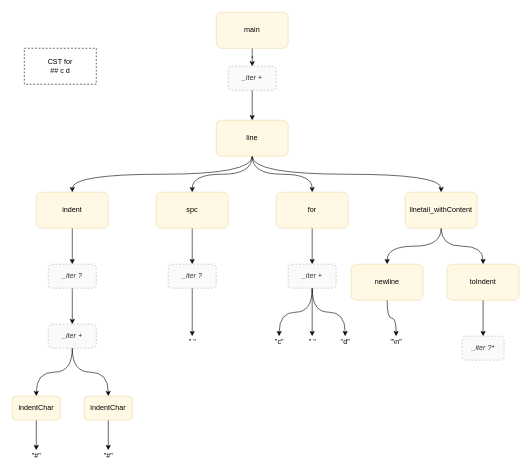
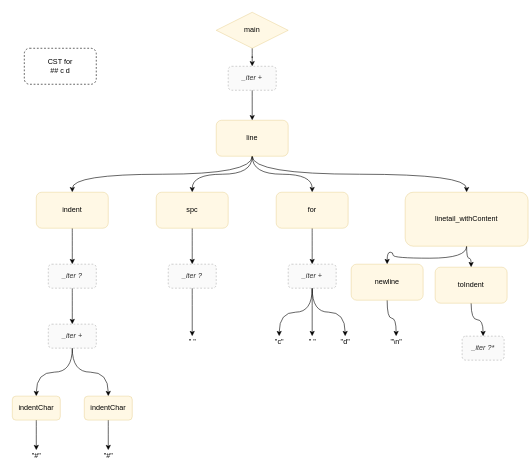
  <mxCell id="0" />
  <mxCell id="1" parent="0" />
  <mxCell id="2" style="edgeStyle=orthogonalEdgeStyle;curved=1;orthogonalLoop=1;jettySize=auto;html=1;exitX=0.5;exitY=1;exitDx=0;exitDy=0;" edge="1" parent="1" source="3" target="47"><mxGeometry relative="1" as="geometry" /></mxCell>
- <mxCell id="3" value="main" style="rounded=1;whiteSpace=wrap;html=1;fillColor=#fff2cc;strokeColor=#d6b656;opacity=50;" vertex="1" parent="1"><mxGeometry x="360" y="20" width="120" height="60" as="geometry" /></mxCell>
+ <mxCell id="3" value="main" style="rhombus;whiteSpace=wrap;html=1;fillColor=#fff2cc;strokeColor=#d6b656;opacity=50;" vertex="1" parent="1"><mxGeometry x="360" y="20" width="120" height="60" as="geometry" /></mxCell>
  <mxCell id="4" style="edgeStyle=orthogonalEdgeStyle;orthogonalLoop=1;jettySize=auto;html=1;exitX=0.5;exitY=1;exitDx=0;exitDy=0;curved=1;" edge="1" parent="1" source="8" target="15"><mxGeometry relative="1" as="geometry" /></mxCell>
  <mxCell id="5" style="edgeStyle=orthogonalEdgeStyle;curved=1;orthogonalLoop=1;jettySize=auto;html=1;exitX=0.5;exitY=1;exitDx=0;exitDy=0;entryX=0.5;entryY=0;entryDx=0;entryDy=0;" edge="1" parent="1" source="8" target="17"><mxGeometry relative="1" as="geometry" /></mxCell>
  <mxCell id="6" style="edgeStyle=orthogonalEdgeStyle;curved=1;orthogonalLoop=1;jettySize=auto;html=1;exitX=0.5;exitY=1;exitDx=0;exitDy=0;entryX=0.5;entryY=0;entryDx=0;entryDy=0;" edge="1" parent="1" source="8" target="10"><mxGeometry relative="1" as="geometry" /></mxCell>
  <mxCell id="7" style="edgeStyle=orthogonalEdgeStyle;curved=1;orthogonalLoop=1;jettySize=auto;html=1;exitX=0.5;exitY=1;exitDx=0;exitDy=0;" edge="1" parent="1" source="8" target="13"><mxGeometry relative="1" as="geometry" /></mxCell>
  <mxCell id="8" value="line" style="rounded=1;whiteSpace=wrap;html=1;fillColor=#fff2cc;strokeColor=#d6b656;opacity=50;" vertex="1" parent="1"><mxGeometry x="360" y="200" width="120" height="60" as="geometry" /></mxCell>
  <mxCell id="9" style="edgeStyle=orthogonalEdgeStyle;curved=1;orthogonalLoop=1;jettySize=auto;html=1;exitX=0.5;exitY=1;exitDx=0;exitDy=0;entryX=0.5;entryY=0;entryDx=0;entryDy=0;" edge="1" parent="1" source="10" target="36"><mxGeometry relative="1" as="geometry" /></mxCell>
  <mxCell id="10" value="for" style="rounded=1;whiteSpace=wrap;html=1;fillColor=#fff2cc;strokeColor=#d6b656;opacity=50;" vertex="1" parent="1"><mxGeometry x="460" y="320" width="120" height="60" as="geometry" /></mxCell>
  <mxCell id="11" style="edgeStyle=orthogonalEdgeStyle;curved=1;orthogonalLoop=1;jettySize=auto;html=1;exitX=0.5;exitY=1;exitDx=0;exitDy=0;entryX=0.5;entryY=0;entryDx=0;entryDy=0;" edge="1" parent="1" source="13" target="45"><mxGeometry relative="1" as="geometry"><mxPoint x="660" y="440" as="targetPoint" /></mxGeometry></mxCell>
  <mxCell id="12" style="edgeStyle=orthogonalEdgeStyle;curved=1;orthogonalLoop=1;jettySize=auto;html=1;exitX=0.5;exitY=1;exitDx=0;exitDy=0;" edge="1" parent="1" source="13" target="43"><mxGeometry relative="1" as="geometry"><mxPoint x="805" y="440" as="targetPoint" /></mxGeometry></mxCell>
- <mxCell id="13" value="linetail_withContent" style="rounded=1;whiteSpace=wrap;html=1;fillColor=#fff2cc;strokeColor=#d6b656;opacity=50;" vertex="1" parent="1"><mxGeometry x="675" y="320" width="120" height="60" as="geometry" /></mxCell>
+ <mxCell id="13" value="linetail_withContent" style="rounded=1;whiteSpace=wrap;html=1;fillColor=#fff2cc;strokeColor=#d6b656;opacity=50;" vertex="1" parent="1"><mxGeometry x="675" y="320" width="205" height="90" as="geometry" /></mxCell>
  <mxCell id="14" style="edgeStyle=orthogonalEdgeStyle;curved=1;orthogonalLoop=1;jettySize=auto;html=1;exitX=0.5;exitY=1;exitDx=0;exitDy=0;entryX=0.5;entryY=0;entryDx=0;entryDy=0;" edge="1" parent="1" source="15" target="20"><mxGeometry relative="1" as="geometry" /></mxCell>
  <mxCell id="15" value="indent" style="rounded=1;whiteSpace=wrap;html=1;fillColor=#fff2cc;strokeColor=#d6b656;opacity=50;" vertex="1" parent="1"><mxGeometry x="60" y="320" width="120" height="60" as="geometry" /></mxCell>
  <mxCell id="16" style="edgeStyle=orthogonalEdgeStyle;curved=1;orthogonalLoop=1;jettySize=auto;html=1;exitX=0.5;exitY=1;exitDx=0;exitDy=0;entryX=0.5;entryY=0;entryDx=0;entryDy=0;" edge="1" parent="1" source="17" target="31"><mxGeometry relative="1" as="geometry" /></mxCell>
  <mxCell id="17" value="spc" style="rounded=1;whiteSpace=wrap;html=1;fillColor=#fff2cc;strokeColor=#d6b656;opacity=50;" vertex="1" parent="1"><mxGeometry x="260" y="320" width="120" height="60" as="geometry" /></mxCell>
- <mxCell id="18" value="&lt;div&gt;CST for&lt;/div&gt;&lt;div&gt;## c d&lt;/div&gt;" style="rounded=0;whiteSpace=wrap;html=1;dashed=1;" vertex="1" parent="1"><mxGeometry x="40" y="80" width="120" height="60" as="geometry" /></mxCell>
+ <mxCell id="18" value="&lt;div&gt;CST for&lt;/div&gt;&lt;div&gt;## c d&lt;/div&gt;" style="whiteSpace=wrap;html=1;dashed=1;rounded=1;" vertex="1" parent="1"><mxGeometry x="40" y="80" width="120" height="60" as="geometry" /></mxCell>
  <mxCell id="19" style="edgeStyle=orthogonalEdgeStyle;curved=1;orthogonalLoop=1;jettySize=auto;html=1;exitX=0.5;exitY=1;exitDx=0;exitDy=0;entryX=0.5;entryY=0;entryDx=0;entryDy=0;" edge="1" parent="1" source="20" target="23"><mxGeometry relative="1" as="geometry" /></mxCell>
  <mxCell id="20" value="&lt;i&gt;_iter ?&lt;/i&gt;" style="rounded=1;whiteSpace=wrap;html=1;fillColor=#f5f5f5;strokeColor=#666666;fontColor=#333333;dashed=1;opacity=50;" vertex="1" parent="1"><mxGeometry x="80" y="440" width="80" height="40" as="geometry" /></mxCell>
  <mxCell id="21" style="edgeStyle=orthogonalEdgeStyle;curved=1;orthogonalLoop=1;jettySize=auto;html=1;exitX=0.5;exitY=1;exitDx=0;exitDy=0;entryX=0.5;entryY=0;entryDx=0;entryDy=0;" edge="1" parent="1" source="23" target="25"><mxGeometry relative="1" as="geometry" /></mxCell>
  <mxCell id="22" style="edgeStyle=orthogonalEdgeStyle;curved=1;orthogonalLoop=1;jettySize=auto;html=1;exitX=0.5;exitY=1;exitDx=0;exitDy=0;entryX=0.5;entryY=0;entryDx=0;entryDy=0;" edge="1" parent="1" source="23" target="28"><mxGeometry relative="1" as="geometry" /></mxCell>
  <mxCell id="23" value="&lt;i&gt;_iter +&lt;/i&gt;" style="rounded=1;whiteSpace=wrap;html=1;fillColor=#f5f5f5;strokeColor=#666666;fontColor=#333333;dashed=1;opacity=50;" vertex="1" parent="1"><mxGeometry x="80" y="540" width="80" height="40" as="geometry" /></mxCell>
  <mxCell id="24" style="edgeStyle=orthogonalEdgeStyle;curved=1;orthogonalLoop=1;jettySize=auto;html=1;exitX=0.5;exitY=1;exitDx=0;exitDy=0;" edge="1" parent="1" source="25" target="26"><mxGeometry relative="1" as="geometry" /></mxCell>
  <mxCell id="25" value="indentChar" style="rounded=1;whiteSpace=wrap;html=1;fillColor=#fff2cc;strokeColor=#d6b656;opacity=50;" vertex="1" parent="1"><mxGeometry x="20" y="660" width="80" height="40" as="geometry" /></mxCell>
  <mxCell id="26" value="&quot;#&quot;" style="text;html=1;align=center;verticalAlign=middle;resizable=0;points=[];autosize=1;strokeColor=none;" vertex="1" parent="1"><mxGeometry x="45" y="750" width="30" height="20" as="geometry" /></mxCell>
  <mxCell id="27" style="edgeStyle=orthogonalEdgeStyle;curved=1;orthogonalLoop=1;jettySize=auto;html=1;exitX=0.5;exitY=1;exitDx=0;exitDy=0;" edge="1" parent="1" source="28" target="29"><mxGeometry relative="1" as="geometry" /></mxCell>
  <mxCell id="28" value="indentChar" style="rounded=1;whiteSpace=wrap;html=1;fillColor=#fff2cc;strokeColor=#d6b656;opacity=50;" vertex="1" parent="1"><mxGeometry x="140" y="660" width="80" height="40" as="geometry" /></mxCell>
  <mxCell id="29" value="&quot;#&quot;" style="text;html=1;align=center;verticalAlign=middle;resizable=0;points=[];autosize=1;strokeColor=none;" vertex="1" parent="1"><mxGeometry x="165" y="750" width="30" height="20" as="geometry" /></mxCell>
  <mxCell id="30" style="edgeStyle=orthogonalEdgeStyle;curved=1;orthogonalLoop=1;jettySize=auto;html=1;exitX=0.5;exitY=1;exitDx=0;exitDy=0;" edge="1" parent="1" source="31" target="32"><mxGeometry relative="1" as="geometry" /></mxCell>
  <mxCell id="31" value="&lt;i&gt;_iter ?&lt;/i&gt;" style="rounded=1;whiteSpace=wrap;html=1;fillColor=#f5f5f5;strokeColor=#666666;fontColor=#333333;dashed=1;opacity=50;" vertex="1" parent="1"><mxGeometry x="280" y="440" width="80" height="40" as="geometry" /></mxCell>
  <mxCell id="32" value="&quot; &quot;" style="text;html=1;align=center;verticalAlign=middle;resizable=0;points=[];autosize=1;strokeColor=none;" vertex="1" parent="1"><mxGeometry x="305" y="560" width="30" height="20" as="geometry" /></mxCell>
  <mxCell id="33" style="edgeStyle=orthogonalEdgeStyle;curved=1;orthogonalLoop=1;jettySize=auto;html=1;exitX=0.5;exitY=1;exitDx=0;exitDy=0;" edge="1" parent="1" source="36" target="38"><mxGeometry relative="1" as="geometry" /></mxCell>
  <mxCell id="34" style="edgeStyle=orthogonalEdgeStyle;curved=1;orthogonalLoop=1;jettySize=auto;html=1;exitX=0.5;exitY=1;exitDx=0;exitDy=0;" edge="1" parent="1" source="36" target="37"><mxGeometry relative="1" as="geometry" /></mxCell>
  <mxCell id="35" style="edgeStyle=orthogonalEdgeStyle;curved=1;orthogonalLoop=1;jettySize=auto;html=1;exitX=0.5;exitY=1;exitDx=0;exitDy=0;" edge="1" parent="1" source="36" target="39"><mxGeometry relative="1" as="geometry" /></mxCell>
  <mxCell id="36" value="&lt;i&gt;_iter +&lt;/i&gt;" style="rounded=1;whiteSpace=wrap;html=1;fillColor=#f5f5f5;strokeColor=#666666;fontColor=#333333;dashed=1;opacity=50;" vertex="1" parent="1"><mxGeometry x="480" y="440" width="80" height="40" as="geometry" /></mxCell>
  <mxCell id="37" value="&quot; &quot;" style="text;html=1;align=center;verticalAlign=middle;resizable=0;points=[];autosize=1;strokeColor=none;" vertex="1" parent="1"><mxGeometry x="505" y="560" width="30" height="20" as="geometry" /></mxCell>
  <mxCell id="38" value="&quot;c&quot;" style="text;html=1;align=center;verticalAlign=middle;resizable=0;points=[];autosize=1;strokeColor=none;" vertex="1" parent="1"><mxGeometry x="450" y="560" width="30" height="20" as="geometry" /></mxCell>
  <mxCell id="39" value="&quot;d&quot;" style="text;html=1;align=center;verticalAlign=middle;resizable=0;points=[];autosize=1;strokeColor=none;" vertex="1" parent="1"><mxGeometry x="560" y="560" width="30" height="20" as="geometry" /></mxCell>
  <mxCell id="40" value="&quot;\n&quot;" style="text;html=1;align=center;verticalAlign=middle;resizable=0;points=[];autosize=1;strokeColor=none;" vertex="1" parent="1"><mxGeometry x="645" y="560" width="30" height="20" as="geometry" /></mxCell>
  <mxCell id="41" value="&lt;i&gt;_iter ?*&lt;/i&gt;" style="rounded=1;whiteSpace=wrap;html=1;fillColor=#f5f5f5;strokeColor=#666666;fontColor=#333333;dashed=1;opacity=50;" vertex="1" parent="1"><mxGeometry x="770" y="560" width="70" height="40" as="geometry" /></mxCell>
  <mxCell id="42" style="edgeStyle=orthogonalEdgeStyle;curved=1;orthogonalLoop=1;jettySize=auto;html=1;exitX=0.5;exitY=1;exitDx=0;exitDy=0;" edge="1" parent="1" source="43" target="41"><mxGeometry relative="1" as="geometry" /></mxCell>
- <mxCell id="43" value="toIndent" style="rounded=1;whiteSpace=wrap;html=1;fillColor=#fff2cc;strokeColor=#d6b656;opacity=50;" vertex="1" parent="1"><mxGeometry x="745" y="440" width="120" height="60" as="geometry" /></mxCell>
+ <mxCell id="43" value="toIndent" style="rounded=1;whiteSpace=wrap;html=1;fillColor=#fff2cc;strokeColor=#d6b656;opacity=50;" vertex="1" parent="1"><mxGeometry x="725" y="445" width="120" height="60" as="geometry" /></mxCell>
  <mxCell id="44" style="edgeStyle=orthogonalEdgeStyle;curved=1;orthogonalLoop=1;jettySize=auto;html=1;exitX=0.5;exitY=1;exitDx=0;exitDy=0;" edge="1" parent="1" source="45" target="40"><mxGeometry relative="1" as="geometry" /></mxCell>
  <mxCell id="45" value="newline" style="rounded=1;whiteSpace=wrap;html=1;fillColor=#fff2cc;strokeColor=#d6b656;opacity=50;" vertex="1" parent="1"><mxGeometry x="585" y="440" width="120" height="60" as="geometry" /></mxCell>
  <mxCell id="46" style="edgeStyle=orthogonalEdgeStyle;curved=1;orthogonalLoop=1;jettySize=auto;html=1;exitX=0.5;exitY=1;exitDx=0;exitDy=0;entryX=0.5;entryY=0;entryDx=0;entryDy=0;" edge="1" parent="1" source="47" target="8"><mxGeometry relative="1" as="geometry" /></mxCell>
  <mxCell id="47" value="&lt;i&gt;_iter +&lt;/i&gt;" style="rounded=1;whiteSpace=wrap;html=1;fillColor=#f5f5f5;strokeColor=#666666;fontColor=#333333;dashed=1;opacity=50;" vertex="1" parent="1"><mxGeometry x="380" y="110" width="80" height="40" as="geometry" /></mxCell>
